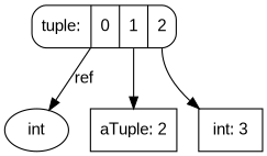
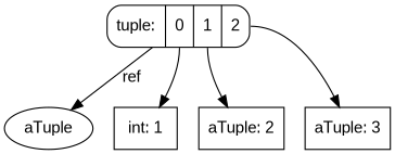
  digraph {
    fontname="Liberation Sans"
    node [fontname="Liberation Sans" shape=box]
    edge [fontname="Liberation Sans"]
-   n1 [label=int shape=ellipse]
+   n1 [label=aTuple shape=ellipse]
    n2 [label="tuple: | <0> 0|<1> 1|<2> 2" shape=Mrecord]
+   n3 [label="int: 1"]
    n4 [label="aTuple: 2"]
-   n5 [label="int: 3"]
+   n5 [label="aTuple: 3"]
    n2 -> n1 [label=ref]
+   n2 -> n3 [tailport=0]
    n2 -> n4 [tailport=1]
    n2 -> n5 [tailport=2]
  }
